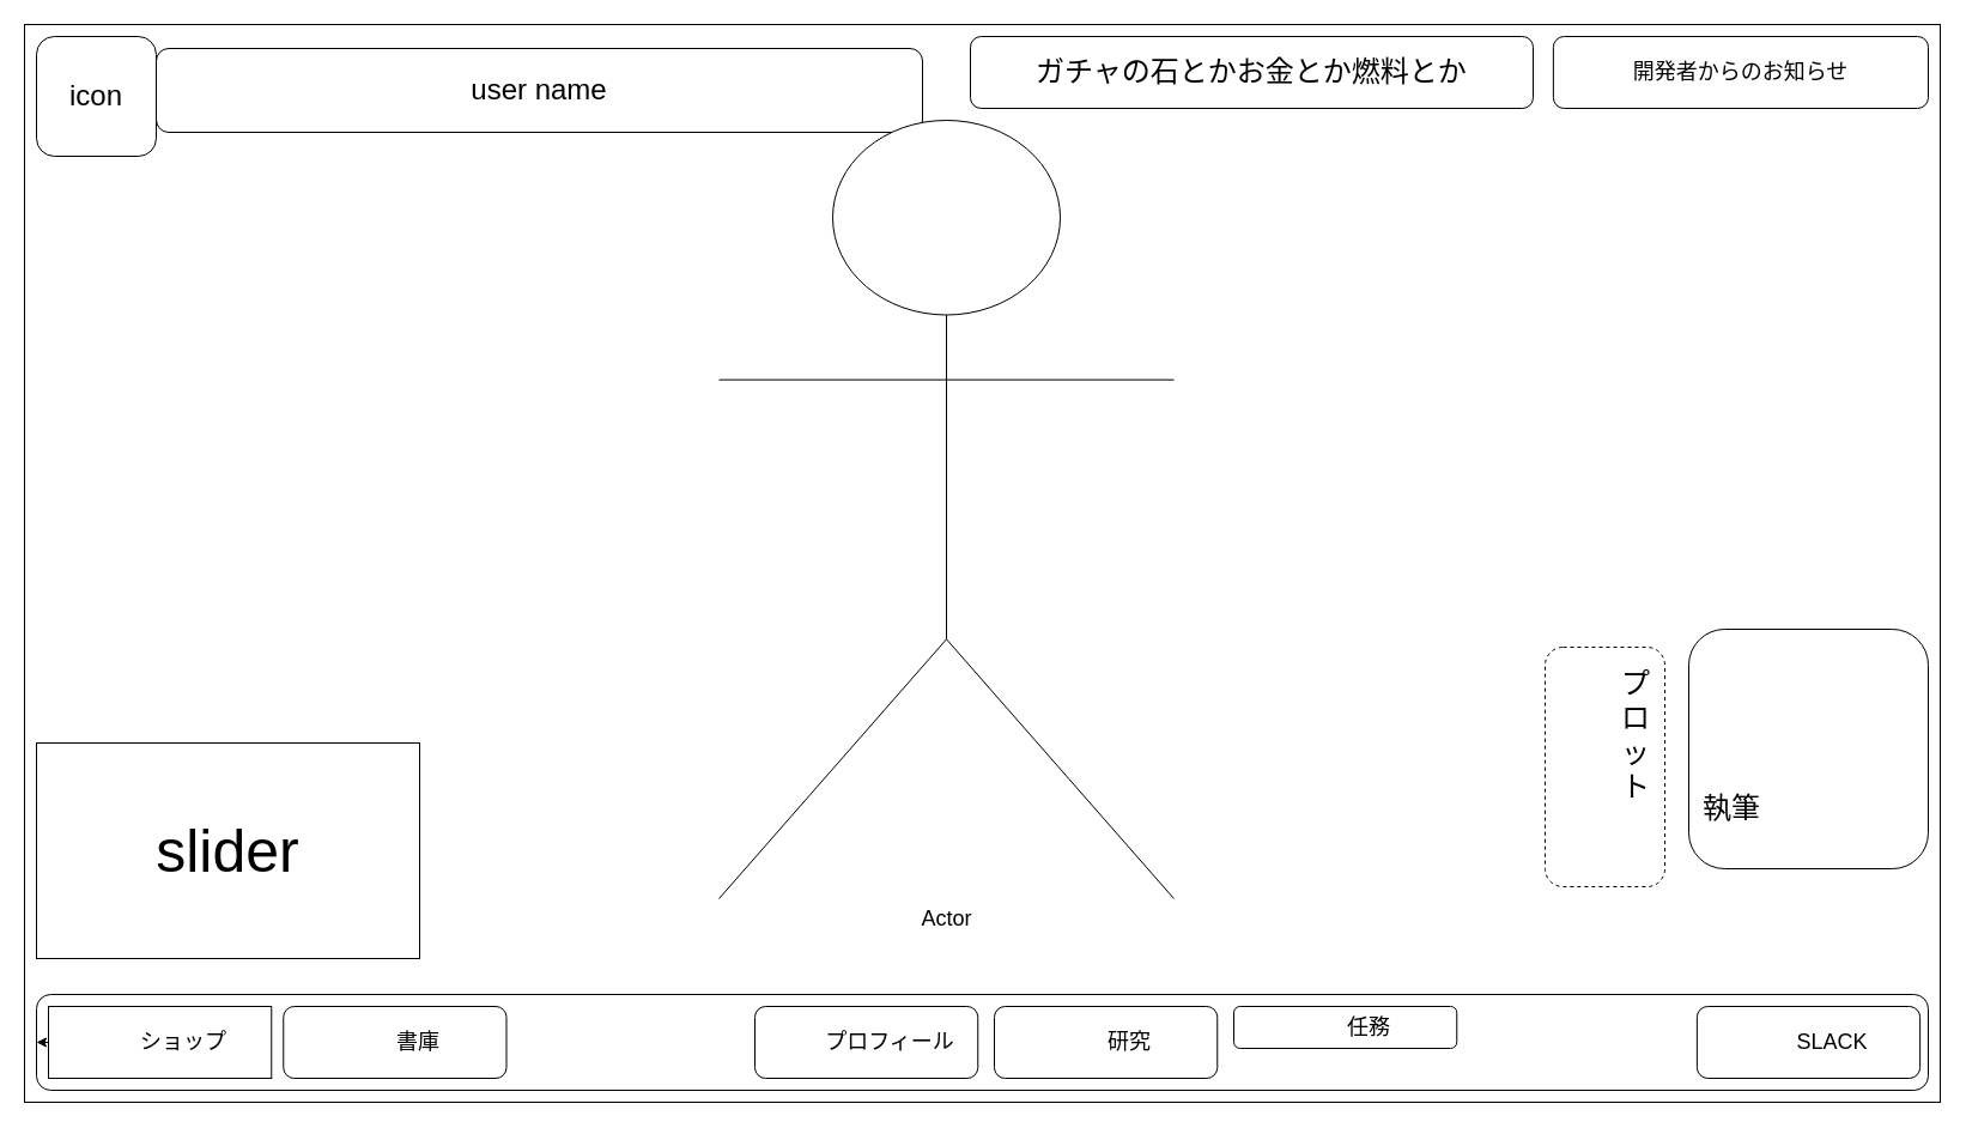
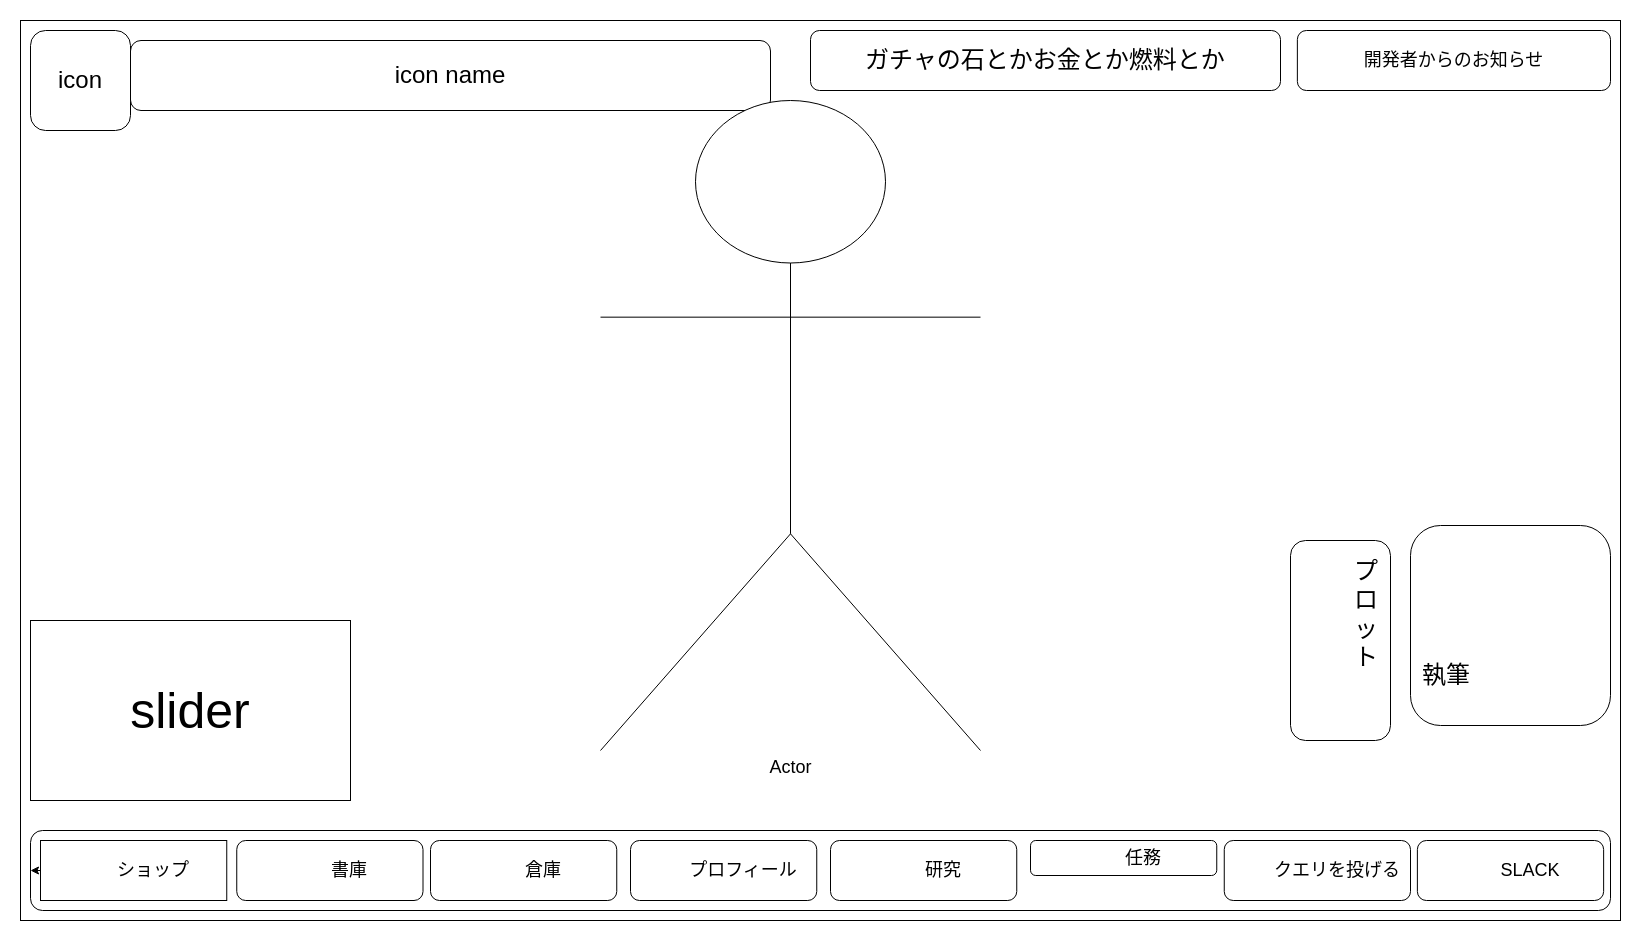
  <mxCell id="0" />
  <mxCell id="1" parent="0" />
  <mxCell id="2" value="" style="rounded=0;whiteSpace=wrap;html=1;" parent="1" vertex="1"><mxGeometry x="20" y="20" width="1600" height="900" as="geometry" /></mxCell>
  <mxCell id="3" value="" style="rounded=1;whiteSpace=wrap;html=1;" parent="1" vertex="1"><mxGeometry x="30" y="830" width="1580" height="80" as="geometry" /></mxCell>
  <mxCell id="4" style="edgeStyle=none;html=1;" parent="1" source="5" target="3" edge="1"><mxGeometry relative="1" as="geometry" /></mxCell>
  <mxCell id="5" value="&lt;blockquote style=&quot;margin: 0px 0px 0px 40px; border: none; padding: 0px; font-size: 18px;&quot;&gt;&lt;div style=&quot;font-size: 18px;&quot;&gt;&lt;span style=&quot;font-size: 18px; background-color: initial;&quot;&gt;ショップ&lt;/span&gt;&lt;/div&gt;&lt;/blockquote&gt;" style="whiteSpace=wrap;html=1;align=center;fontSize=18;rounded=0;" parent="1" vertex="1"><mxGeometry x="40" y="840" width="186.25" height="60" as="geometry" /></mxCell>
  <mxCell id="6" value="&lt;blockquote style=&quot;margin: 0px 0px 0px 40px; border: none; padding: 0px; font-size: 18px;&quot;&gt;&lt;span style=&quot;font-size: 18px;&quot;&gt;書庫&lt;/span&gt;&lt;/blockquote&gt;" style="rounded=1;whiteSpace=wrap;html=1;fontSize=18;" parent="1" vertex="1"><mxGeometry x="236.25" y="840" width="186.25" height="60" as="geometry" /></mxCell>
+ <mxCell id="7" value="&lt;blockquote style=&quot;margin: 0px 0px 0px 40px; border: none; padding: 0px; font-size: 18px;&quot;&gt;&lt;span style=&quot;font-size: 18px;&quot;&gt;倉庫&lt;/span&gt;&lt;/blockquote&gt;" style="rounded=1;whiteSpace=wrap;html=1;fontSize=18;" parent="1" vertex="1"><mxGeometry x="430" y="840" width="186.25" height="60" as="geometry" /></mxCell>
  <mxCell id="8" value="&lt;blockquote style=&quot;margin: 0px 0px 0px 40px; border: none; padding: 0px; font-size: 18px;&quot;&gt;&lt;span style=&quot;font-size: 18px;&quot;&gt;プロフィール&lt;/span&gt;&lt;/blockquote&gt;" style="rounded=1;whiteSpace=wrap;html=1;fontSize=18;" parent="1" vertex="1"><mxGeometry x="630" y="840" width="186.25" height="60" as="geometry" /></mxCell>
  <mxCell id="9" value="&lt;blockquote style=&quot;margin: 0px 0px 0px 40px; border: none; padding: 0px; font-size: 18px;&quot;&gt;&lt;font style=&quot;font-size: 18px;&quot;&gt;研究&lt;/font&gt;&lt;/blockquote&gt;" style="rounded=1;whiteSpace=wrap;html=1;fontSize=18;" parent="1" vertex="1"><mxGeometry x="830" y="840" width="186.25" height="60" as="geometry" /></mxCell>
  <mxCell id="10" value="&lt;blockquote style=&quot;margin: 0px 0px 0px 40px; border: none; padding: 0px; font-size: 18px;&quot;&gt;&lt;font style=&quot;font-size: 18px;&quot;&gt;任務&lt;/font&gt;&lt;/blockquote&gt;" style="rounded=1;whiteSpace=wrap;html=1;fontSize=18;" parent="1" vertex="1"><mxGeometry x="1030" y="840" width="186.25" height="35" as="geometry" /></mxCell>
+ <mxCell id="11" value="&lt;blockquote style=&quot;margin: 0px 0px 0px 40px; border: none; padding: 0px; font-size: 18px;&quot;&gt;&lt;span style=&quot;font-size: 18px;&quot;&gt;クエリを投げる&lt;/span&gt;&lt;/blockquote&gt;" style="rounded=1;whiteSpace=wrap;html=1;fontSize=18;" parent="1" vertex="1"><mxGeometry x="1223.75" y="840" width="186.25" height="60" as="geometry" /></mxCell>
  <mxCell id="12" value="&lt;blockquote style=&quot;margin: 0px 0px 0px 40px; border: none; padding: 0px; font-size: 18px;&quot;&gt;&lt;font style=&quot;font-size: 18px;&quot;&gt;SLACK&lt;/font&gt;&lt;/blockquote&gt;" style="rounded=1;whiteSpace=wrap;html=1;fontSize=18;" parent="1" vertex="1"><mxGeometry x="1416.875" y="840" width="186.25" height="60" as="geometry" /></mxCell>
  <mxCell id="13" value="&lt;div style=&quot;font-size: 24px;&quot;&gt;&lt;span style=&quot;background-color: initial; font-size: 24px;&quot;&gt;執筆&lt;/span&gt;&lt;/div&gt;" style="rounded=1;whiteSpace=wrap;html=1;fontSize=24;align=left;verticalAlign=middle;horizontal=1;spacingTop=100;spacingLeft=10;" parent="1" vertex="1"><mxGeometry x="1410" y="525" width="200" height="200" as="geometry" /></mxCell>
- <mxCell id="14" value="プ&lt;br style=&quot;font-size: 24px;&quot;&gt;ロ&lt;br style=&quot;font-size: 24px;&quot;&gt;ッ&lt;br style=&quot;font-size: 24px;&quot;&gt;ト" style="rounded=1;whiteSpace=wrap;html=1;fontSize=24;horizontal=1;align=right;verticalAlign=top;spacingTop=10;spacingRight=10;dashed=1;" parent="1" vertex="1"><mxGeometry x="1290" y="540" width="100" height="200" as="geometry" /></mxCell>
+ <mxCell id="14" value="プ&lt;br style=&quot;font-size: 24px;&quot;&gt;ロ&lt;br style=&quot;font-size: 24px;&quot;&gt;ッ&lt;br style=&quot;font-size: 24px;&quot;&gt;ト" style="rounded=1;whiteSpace=wrap;html=1;fontSize=24;horizontal=1;align=right;verticalAlign=top;spacingTop=10;spacingRight=10;" parent="1" vertex="1"><mxGeometry x="1290" y="540" width="100" height="200" as="geometry" /></mxCell>
  <mxCell id="15" value="slider" style="rounded=0;whiteSpace=wrap;html=1;fontSize=50;" parent="1" vertex="1"><mxGeometry x="30" y="620" width="320" height="180" as="geometry" /></mxCell>
  <mxCell id="16" value="icon" style="rounded=1;whiteSpace=wrap;html=1;fontSize=24;" parent="1" vertex="1"><mxGeometry x="30" y="30" width="100" height="100" as="geometry" /></mxCell>
- <mxCell id="17" value="user name" style="rounded=1;whiteSpace=wrap;html=1;fontSize=24;" parent="1" vertex="1"><mxGeometry x="130" y="40" width="640" height="70" as="geometry" /></mxCell>
+ <mxCell id="17" value="icon name" style="rounded=1;whiteSpace=wrap;html=1;fontSize=24;" parent="1" vertex="1"><mxGeometry x="130" y="40" width="640" height="70" as="geometry" /></mxCell>
  <mxCell id="18" value="開発者からのお知らせ" style="rounded=1;whiteSpace=wrap;html=1;fontSize=18;" parent="1" vertex="1"><mxGeometry x="1296.87" y="30" width="313.13" height="60" as="geometry" /></mxCell>
  <mxCell id="19" value="Actor" style="shape=umlActor;verticalLabelPosition=bottom;verticalAlign=top;html=1;outlineConnect=0;fontSize=18;" parent="1" vertex="1"><mxGeometry x="600" y="100" width="380" height="650" as="geometry" /></mxCell>
  <mxCell id="20" value="ガチャの石とかお金とか燃料とか" style="rounded=1;whiteSpace=wrap;html=1;fontSize=24;" vertex="1" parent="1"><mxGeometry x="810" y="30" width="470" height="60" as="geometry" /></mxCell>
